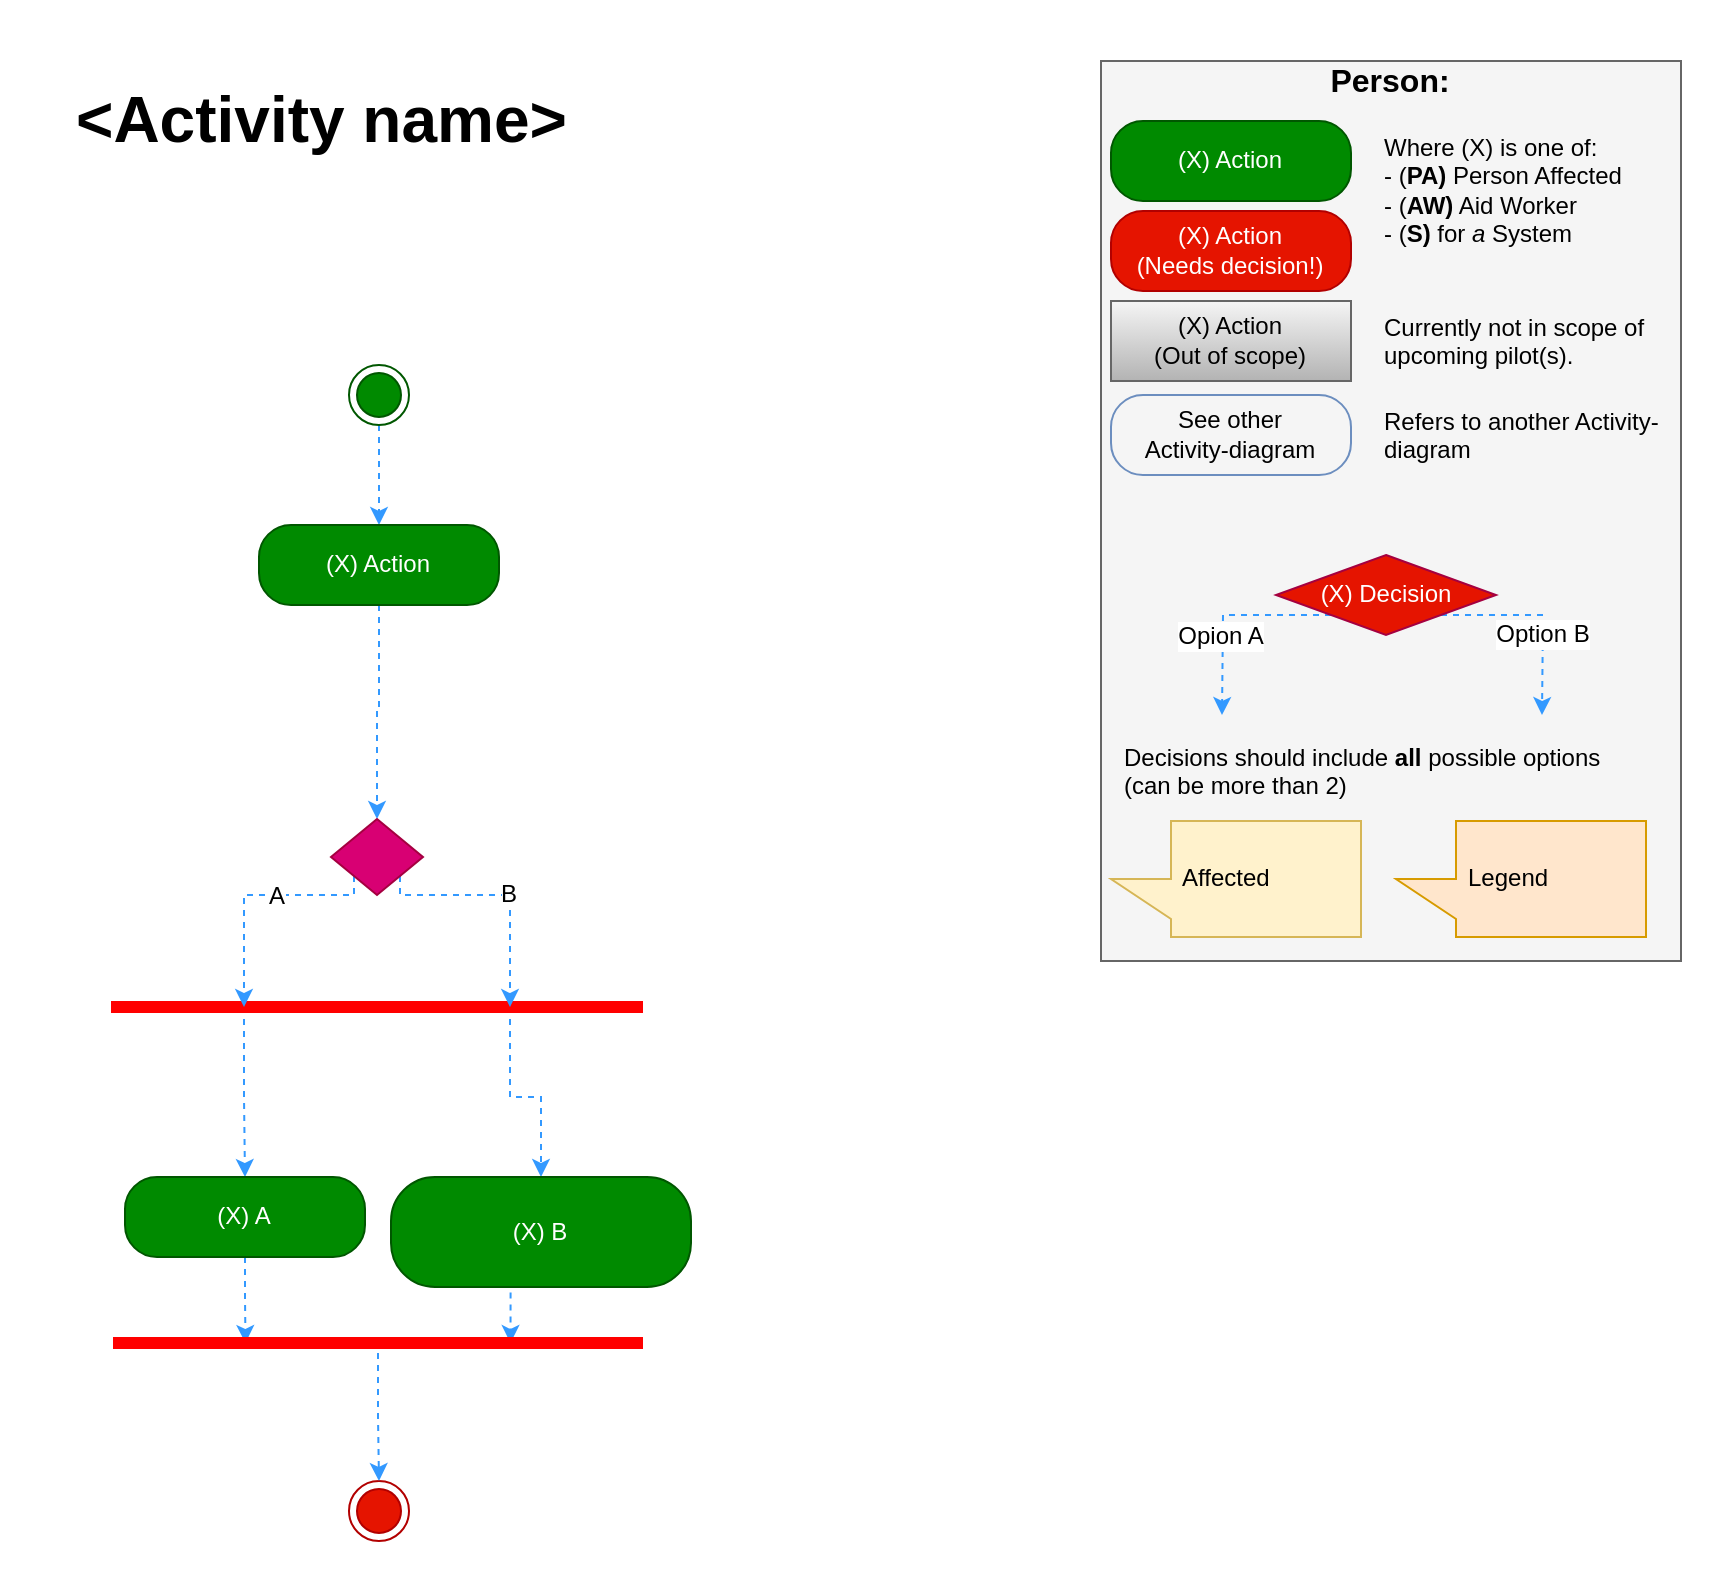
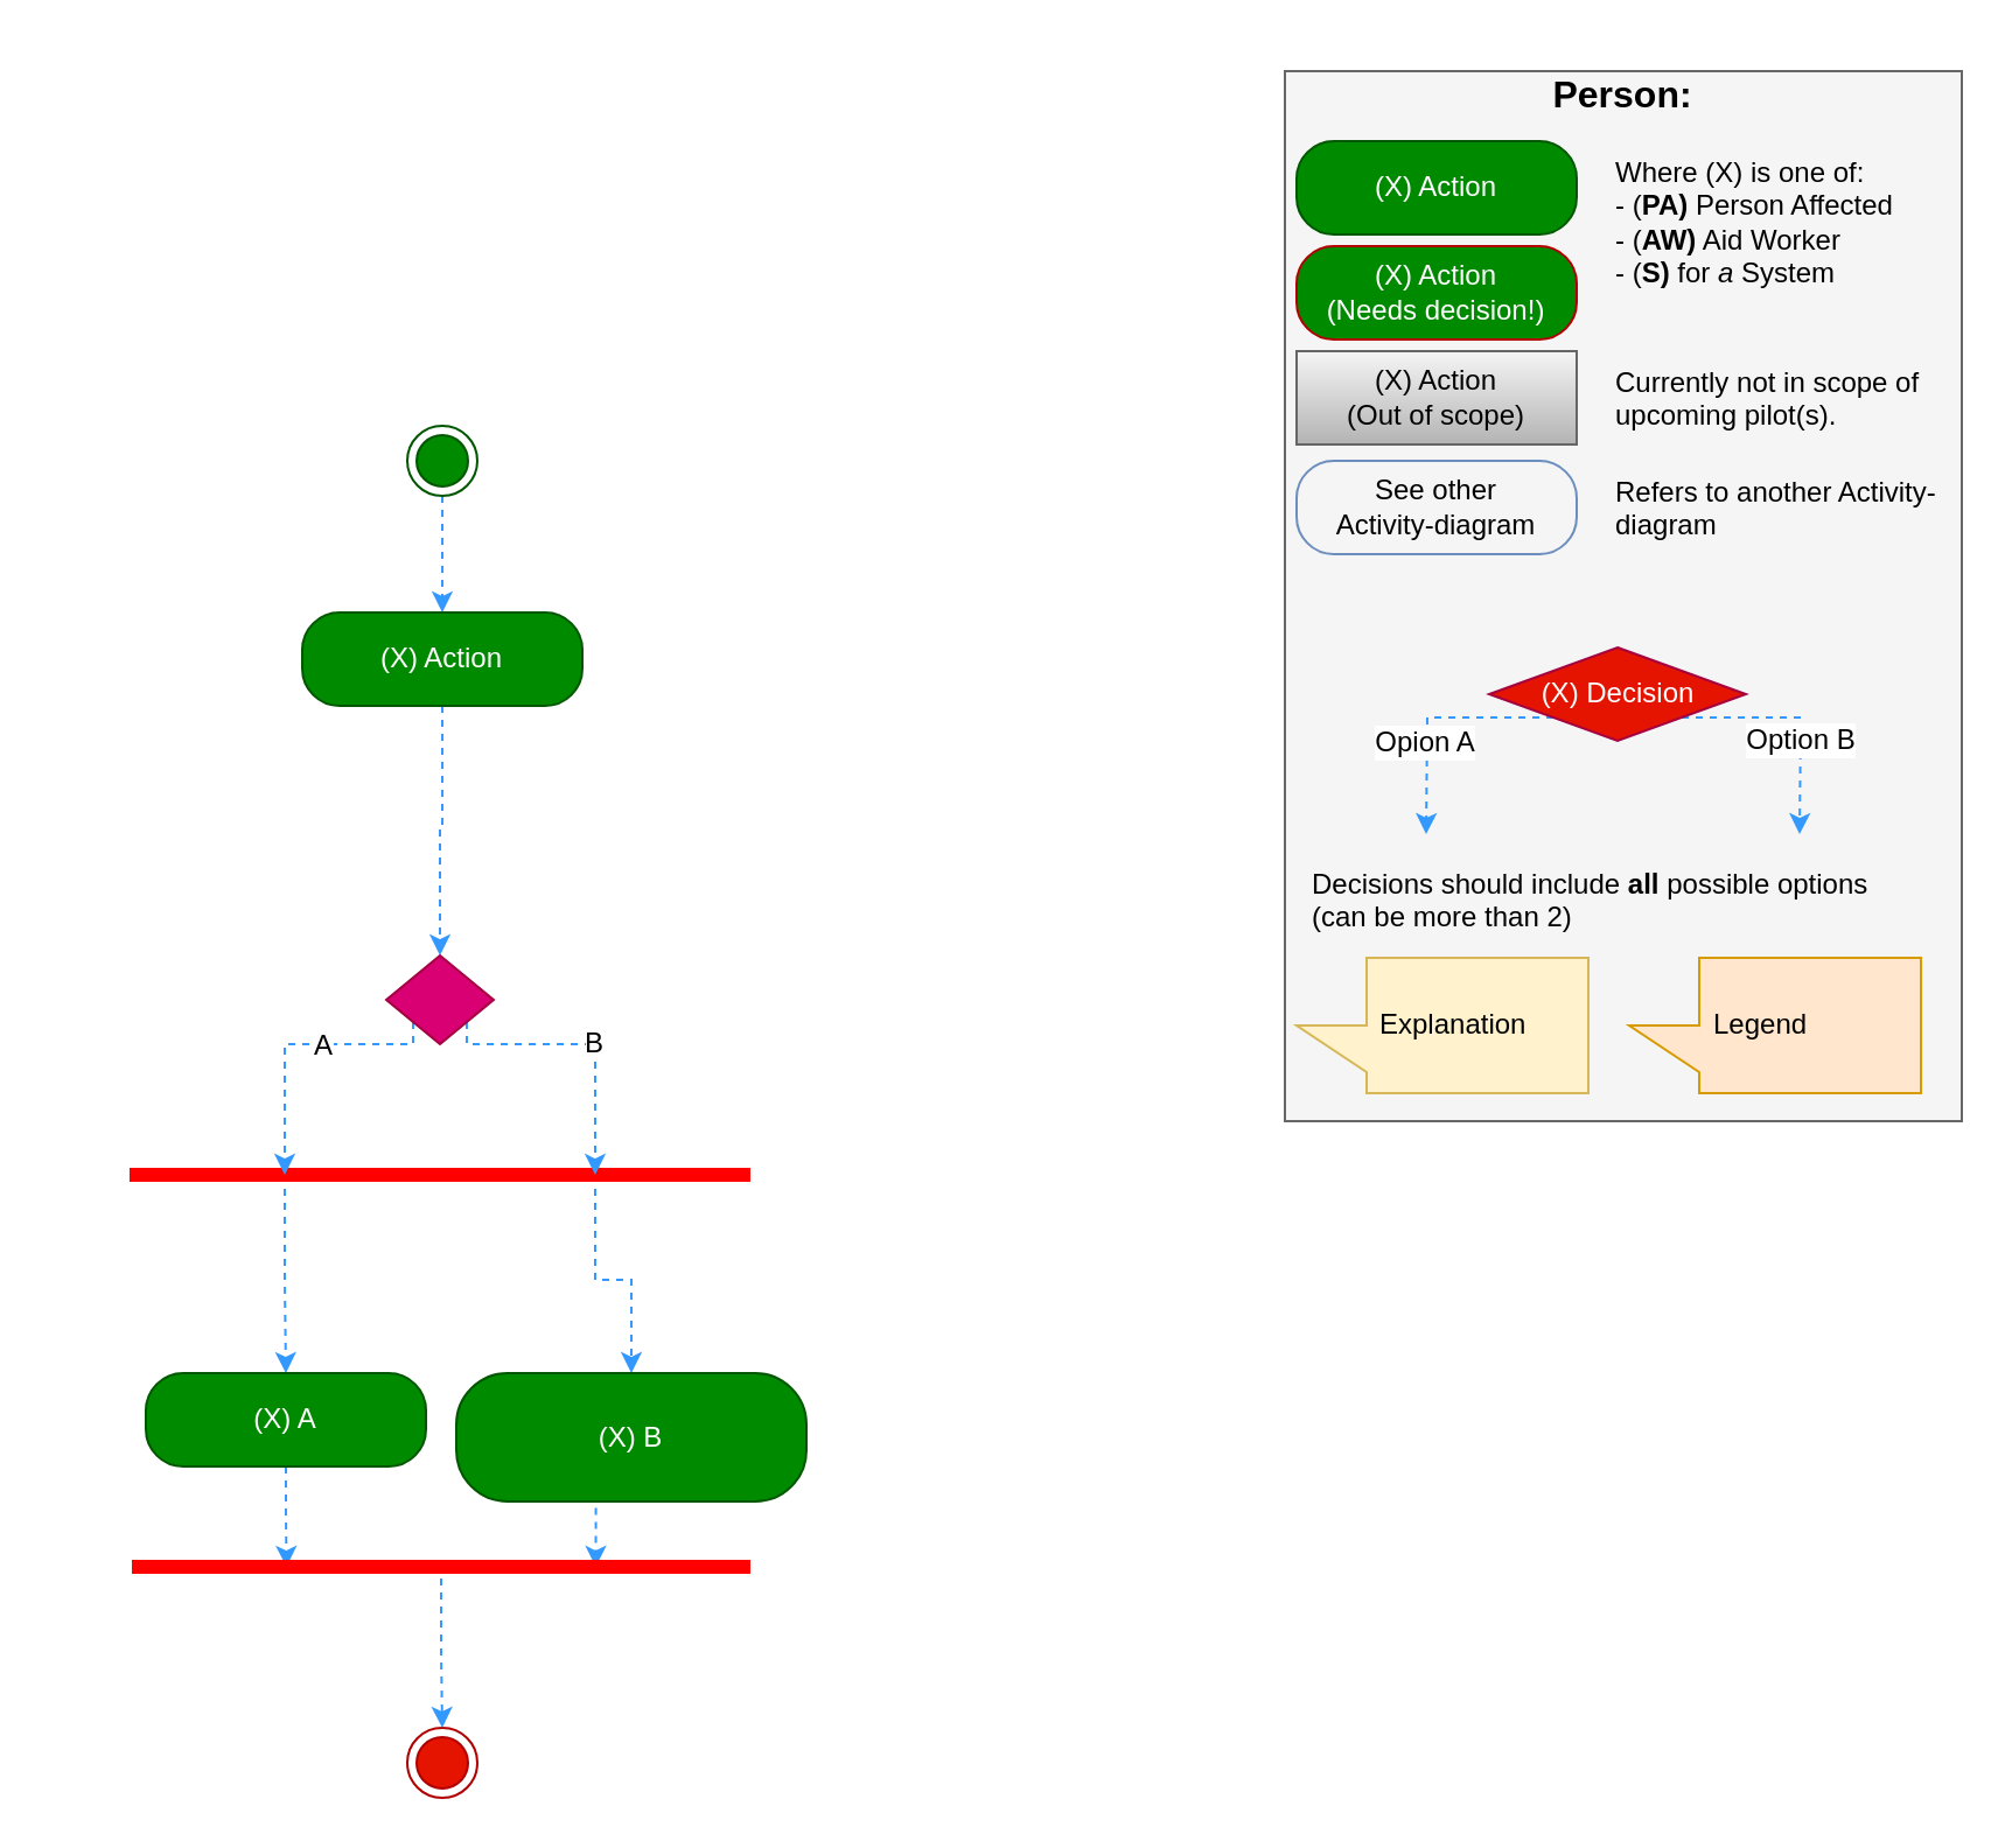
  <mxCell id="0" />
  <mxCell id="1" parent="0" />
  <mxCell id="2" value="" style="rounded=0;whiteSpace=wrap;html=1;fontSize=16;align=left;fillColor=#f5f5f5;strokeColor=#666666;fontColor=#333333;" parent="1" vertex="1"><mxGeometry x="550" y="30" width="290" height="450" as="geometry" /></mxCell>
  <mxCell id="3" style="edgeStyle=orthogonalEdgeStyle;rounded=0;orthogonalLoop=1;jettySize=auto;html=1;entryX=0.5;entryY=0;entryDx=0;entryDy=0;strokeColor=#3399FF;fontColor=#ffffff;dashed=1;" parent="1" source="4" target="6" edge="1"><mxGeometry relative="1" as="geometry" /></mxCell>
  <mxCell id="4" value="" style="ellipse;html=1;shape=endState;fillColor=#008a00;strokeColor=#005700;fontColor=#ffffff;" parent="1" vertex="1"><mxGeometry x="174" y="182" width="30" height="30" as="geometry" /></mxCell>
  <mxCell id="5" value="" style="edgeStyle=orthogonalEdgeStyle;rounded=0;orthogonalLoop=1;jettySize=auto;html=1;dashed=1;strokeColor=#3399FF;fontColor=#ffffff;entryX=0.5;entryY=0;entryDx=0;entryDy=0;" parent="1" source="6" target="29" edge="1"><mxGeometry relative="1" as="geometry"><mxPoint x="189" y="382" as="targetPoint" /></mxGeometry></mxCell>
  <mxCell id="6" value="(X) Action" style="rounded=1;whiteSpace=wrap;html=1;arcSize=40;fillColor=#008a00;strokeColor=#005700;fontColor=#ffffff;" parent="1" vertex="1"><mxGeometry x="129" y="262" width="120" height="40" as="geometry" /></mxCell>
  <mxCell id="7" value="See other&lt;br&gt;Activity-diagram" style="rounded=1;whiteSpace=wrap;html=1;arcSize=40;fillColor=#f5f5f5;strokeColor=#6c8ebf;" parent="1" vertex="1"><mxGeometry x="555" y="197" width="120" height="40" as="geometry" /></mxCell>
  <mxCell id="8" value="" style="ellipse;html=1;shape=endState;fillColor=#e51400;strokeColor=#B20000;fontColor=#ffffff;" parent="1" vertex="1"><mxGeometry x="174" y="740" width="30" height="30" as="geometry" /></mxCell>
  <mxCell id="9" value="(X) Action&lt;br&gt;" style="rounded=1;whiteSpace=wrap;html=1;arcSize=40;fillColor=#008a00;strokeColor=#005700;fontColor=#ffffff;" parent="1" vertex="1"><mxGeometry x="555" y="60" width="120" height="40" as="geometry" /></mxCell>
  <mxCell id="10" value="" style="edgeStyle=orthogonalEdgeStyle;rounded=0;orthogonalLoop=1;jettySize=auto;html=1;dashed=1;strokeColor=#3399FF;exitX=0;exitY=1;exitDx=0;exitDy=0;" parent="1" source="14" edge="1"><mxGeometry relative="1" as="geometry"><mxPoint x="610.5" y="357" as="targetPoint" /></mxGeometry></mxCell>
  <mxCell id="11" value="Opion A" style="text;html=1;resizable=0;points=[];align=center;verticalAlign=middle;labelBackgroundColor=#ffffff;" parent="10" vertex="1" connectable="0"><mxGeometry x="-0.263" y="1" relative="1" as="geometry"><mxPoint x="-18" y="9" as="offset" /></mxGeometry></mxCell>
  <mxCell id="12" style="edgeStyle=orthogonalEdgeStyle;rounded=0;orthogonalLoop=1;jettySize=auto;html=1;exitX=1;exitY=1;exitDx=0;exitDy=0;dashed=1;strokeColor=#3399FF;" parent="1" source="14" edge="1"><mxGeometry relative="1" as="geometry"><mxPoint x="770.5" y="357" as="targetPoint" /></mxGeometry></mxCell>
  <mxCell id="13" value="Option B" style="text;html=1;resizable=0;points=[];align=center;verticalAlign=middle;labelBackgroundColor=#ffffff;" parent="12" vertex="1" connectable="0"><mxGeometry x="0.2" y="-1" relative="1" as="geometry"><mxPoint x="1" as="offset" /></mxGeometry></mxCell>
  <mxCell id="14" value="&lt;span&gt;(X) Decision&lt;br&gt;&lt;/span&gt;" style="rhombus;whiteSpace=wrap;html=1;fillColor=#e51400;strokeColor=#A50040;fontColor=#ffffff;" parent="1" vertex="1"><mxGeometry x="637.5" y="277" width="110" height="40" as="geometry" /></mxCell>
  <mxCell id="15" style="edgeStyle=orthogonalEdgeStyle;rounded=0;orthogonalLoop=1;jettySize=auto;html=1;exitX=0.25;exitY=0.5;exitDx=0;exitDy=0;exitPerimeter=0;entryX=0.5;entryY=0;entryDx=0;entryDy=0;dashed=1;strokeColor=#3399FF;fontColor=#ffffff;" parent="1" source="17" target="19" edge="1"><mxGeometry relative="1" as="geometry" /></mxCell>
  <mxCell id="16" style="edgeStyle=orthogonalEdgeStyle;rounded=0;orthogonalLoop=1;jettySize=auto;html=1;exitX=0.75;exitY=0.5;exitDx=0;exitDy=0;exitPerimeter=0;entryX=0.5;entryY=0;entryDx=0;entryDy=0;dashed=1;strokeColor=#3399FF;fontColor=#ffffff;" parent="1" source="17" target="21" edge="1"><mxGeometry relative="1" as="geometry" /></mxCell>
  <mxCell id="17" value="" style="shape=line;html=1;strokeWidth=6;strokeColor=#ff0000;fillColor=#008a00;fontColor=#ffffff;" parent="1" vertex="1"><mxGeometry x="55" y="498" width="266" height="10" as="geometry" /></mxCell>
  <mxCell id="18" style="edgeStyle=orthogonalEdgeStyle;rounded=0;orthogonalLoop=1;jettySize=auto;html=1;exitX=0.5;exitY=1;exitDx=0;exitDy=0;entryX=0.25;entryY=0.5;entryDx=0;entryDy=0;entryPerimeter=0;strokeColor=#3399FF;dashed=1;" parent="1" source="19" target="23" edge="1"><mxGeometry relative="1" as="geometry" /></mxCell>
  <mxCell id="19" value="(X) A" style="rounded=1;whiteSpace=wrap;html=1;arcSize=40;fillColor=#008a00;strokeColor=#005700;fontColor=#ffffff;" parent="1" vertex="1"><mxGeometry x="62" y="588" width="120" height="40" as="geometry" /></mxCell>
  <mxCell id="20" style="edgeStyle=orthogonalEdgeStyle;rounded=0;orthogonalLoop=1;jettySize=auto;html=1;exitX=0.5;exitY=1;exitDx=0;exitDy=0;entryX=0.75;entryY=0.5;entryDx=0;entryDy=0;entryPerimeter=0;strokeColor=#3399FF;dashed=1;" parent="1" source="21" target="23" edge="1"><mxGeometry relative="1" as="geometry" /></mxCell>
  <mxCell id="21" value="(X) B" style="rounded=1;whiteSpace=wrap;html=1;arcSize=40;fillColor=#008a00;strokeColor=#005700;fontColor=#ffffff;" parent="1" vertex="1"><mxGeometry x="195" y="588" width="150" height="55" as="geometry" /></mxCell>
  <mxCell id="22" style="edgeStyle=orthogonalEdgeStyle;rounded=0;orthogonalLoop=1;jettySize=auto;html=1;entryX=0.5;entryY=0;entryDx=0;entryDy=0;dashed=1;strokeColor=#3399FF;fontColor=#ffffff;" parent="1" source="23" target="8" edge="1"><mxGeometry relative="1" as="geometry"><mxPoint x="190" y="726" as="targetPoint" /></mxGeometry></mxCell>
  <mxCell id="23" value="" style="shape=line;html=1;strokeWidth=6;strokeColor=#ff0000;" parent="1" vertex="1"><mxGeometry x="56" y="666" width="265" height="10" as="geometry" /></mxCell>
  <mxCell id="24" style="edgeStyle=orthogonalEdgeStyle;rounded=0;orthogonalLoop=1;jettySize=auto;html=1;exitX=1;exitY=1;exitDx=0;exitDy=0;entryX=0.75;entryY=0.5;entryDx=0;entryDy=0;dashed=1;strokeColor=#3399FF;fontColor=#000000;entryPerimeter=0;" parent="1" source="29" target="17" edge="1"><mxGeometry relative="1" as="geometry"><mxPoint x="281" y="488" as="targetPoint" /><Array as="points"><mxPoint x="200" y="447" /><mxPoint x="255" y="447" /></Array></mxGeometry></mxCell>
  <mxCell id="25" value="B" style="text;resizable=0;points=[];align=center;verticalAlign=middle;labelBackgroundColor=none;fontColor=none;noLabel=1;" parent="24" vertex="1" connectable="0"><mxGeometry x="-0.05" relative="1" as="geometry"><mxPoint as="offset" /></mxGeometry></mxCell>
  <mxCell id="26" value="B" style="text;html=1;resizable=0;points=[];align=center;verticalAlign=middle;labelBackgroundColor=#ffffff;fontColor=none;" parent="24" vertex="1" connectable="0"><mxGeometry x="0.05" y="1" relative="1" as="geometry"><mxPoint as="offset" /></mxGeometry></mxCell>
  <mxCell id="27" style="edgeStyle=orthogonalEdgeStyle;rounded=0;orthogonalLoop=1;jettySize=auto;html=1;entryX=0.25;entryY=0.5;entryDx=0;entryDy=0;dashed=1;strokeColor=#3399FF;fontColor=#000000;entryPerimeter=0;exitX=0;exitY=1;exitDx=0;exitDy=0;" parent="1" source="29" target="17" edge="1"><mxGeometry relative="1" as="geometry"><mxPoint x="87" y="488" as="targetPoint" /><Array as="points"><mxPoint x="177" y="447" /><mxPoint x="122" y="447" /></Array></mxGeometry></mxCell>
  <mxCell id="28" value="A" style="text;html=1;resizable=0;points=[];align=center;verticalAlign=middle;labelBackgroundColor=#ffffff;fontColor=none;" parent="27" vertex="1" connectable="0"><mxGeometry x="-0.183" relative="1" as="geometry"><mxPoint as="offset" /></mxGeometry></mxCell>
  <mxCell id="29" value="" style="rhombus;whiteSpace=wrap;html=1;fillColor=#d80073;strokeColor=#A50040;fontColor=#ffffff;" parent="1" vertex="1"><mxGeometry x="165" y="409" width="46" height="38" as="geometry" /></mxCell>
- <mxCell id="30" value="(X) Action&lt;br&gt;(Needs decision!)&lt;br&gt;" style="rounded=1;whiteSpace=wrap;html=1;arcSize=40;fillColor=#e51400;strokeColor=#B20000;fontColor=#ffffff;" parent="1" vertex="1"><mxGeometry x="555" y="105" width="120" height="40" as="geometry" /></mxCell>
- <mxCell id="31" value="&lt;div style=&quot;text-align: left ; font-size: 32px&quot;&gt;&amp;lt;Activity name&amp;gt;&lt;/div&gt;" style="text;html=1;strokeColor=none;fillColor=none;align=left;verticalAlign=middle;whiteSpace=wrap;rounded=0;fontStyle=1;fontSize=32;spacingLeft=16;" parent="1" vertex="1"><mxGeometry width="518" height="80" as="geometry" x="20" y="20" /></mxCell>
+ <mxCell id="30" value="(X) Action&lt;br&gt;(Needs decision!)&lt;br&gt;" style="rounded=1;whiteSpace=wrap;html=1;arcSize=40;fillColor=#008a00;strokeColor=#B20000;fontColor=#ffffff;" parent="1" vertex="1"><mxGeometry x="555" y="105" width="120" height="40" as="geometry" /></mxCell>
  <mxCell id="32" value="&lt;font style=&quot;font-size: 16px;&quot;&gt;Person:&lt;/font&gt;" style="text;html=1;strokeColor=none;fillColor=none;align=center;verticalAlign=middle;whiteSpace=wrap;rounded=0;fontSize=16;fontStyle=1" parent="1" vertex="1"><mxGeometry x="675" y="30" width="40" height="20" as="geometry" /></mxCell>
  <mxCell id="33" value="Where (X) is one of:&lt;br&gt;- (&lt;b&gt;PA)&lt;/b&gt; Person Affected&lt;br&gt;- (&lt;b&gt;AW)&lt;/b&gt; Aid Worker&lt;br&gt;- (&lt;b&gt;S)&lt;/b&gt; for &lt;i&gt;a&lt;/i&gt; System&lt;br&gt;" style="text;html=1;strokeColor=none;fillColor=none;align=left;verticalAlign=top;whiteSpace=wrap;rounded=0;fontSize=12;" parent="1" vertex="1"><mxGeometry x="690" y="60" width="140" height="70" as="geometry" /></mxCell>
  <mxCell id="34" value="Refers to another Activity-diagram&lt;br&gt;" style="text;html=1;strokeColor=none;fillColor=none;align=left;verticalAlign=top;whiteSpace=wrap;rounded=0;fontSize=12;" parent="1" vertex="1"><mxGeometry x="690" y="197" width="140" height="38" as="geometry" /></mxCell>
  <mxCell id="35" value="Decisions should include &lt;b&gt;all&lt;/b&gt; possible options (can be more than 2)&lt;br&gt;" style="text;html=1;strokeColor=none;fillColor=none;align=left;verticalAlign=top;whiteSpace=wrap;rounded=0;fontSize=12;" parent="1" vertex="1"><mxGeometry x="560" y="365" width="250" height="38" as="geometry" /></mxCell>
- <mxCell id="36" value="&lt;p&gt;Affected&lt;/p&gt;" style="shape=callout;whiteSpace=wrap;html=1;perimeter=calloutPerimeter;fillColor=#fff2cc;fontSize=12;align=left;strokeColor=#d6b656;spacingLeft=4;direction=south;" parent="1" vertex="1"><mxGeometry x="555" y="410" width="125" height="58" as="geometry" /></mxCell>
+ <mxCell id="36" value="&lt;p&gt;Explanation&lt;/p&gt;" style="shape=callout;whiteSpace=wrap;html=1;perimeter=calloutPerimeter;fillColor=#fff2cc;fontSize=12;align=left;strokeColor=#d6b656;spacingLeft=4;direction=south;" parent="1" vertex="1"><mxGeometry x="555" y="410" width="125" height="58" as="geometry" /></mxCell>
  <mxCell id="37" value="(X) Action&lt;br&gt;(Out of scope)&lt;br&gt;" style="whiteSpace=wrap;html=1;arcSize=40;fillColor=#f5f5f5;strokeColor=#666666;gradientColor=#b3b3b3;rounded=0;" parent="1" vertex="1"><mxGeometry x="555" y="150" width="120" height="40" as="geometry" /></mxCell>
  <mxCell id="38" value="Currently not in scope of upcoming pilot(s).&lt;br&gt;" style="text;html=1;strokeColor=none;fillColor=none;align=left;verticalAlign=top;whiteSpace=wrap;rounded=0;fontSize=12;" parent="1" vertex="1"><mxGeometry x="690" y="150" width="140" height="70" as="geometry" /></mxCell>
  <mxCell id="39" value="&lt;p&gt;Legend&lt;/p&gt;" style="shape=callout;whiteSpace=wrap;html=1;perimeter=calloutPerimeter;fillColor=#ffe6cc;fontSize=12;align=left;strokeColor=#d79b00;spacingLeft=4;direction=south;" vertex="1" parent="1"><mxGeometry x="697.5" y="410" width="125" height="58" as="geometry" /></mxCell>
